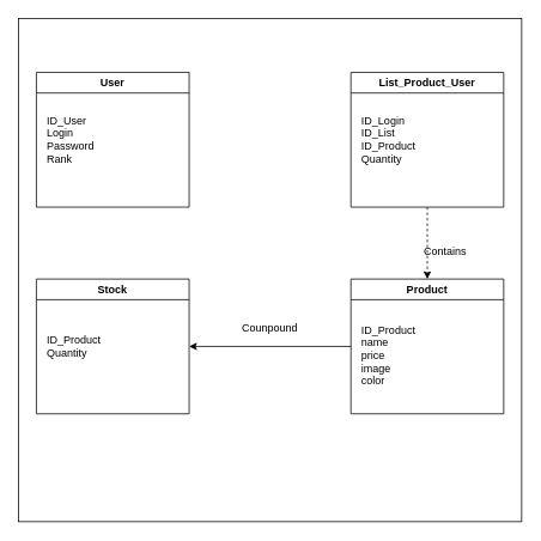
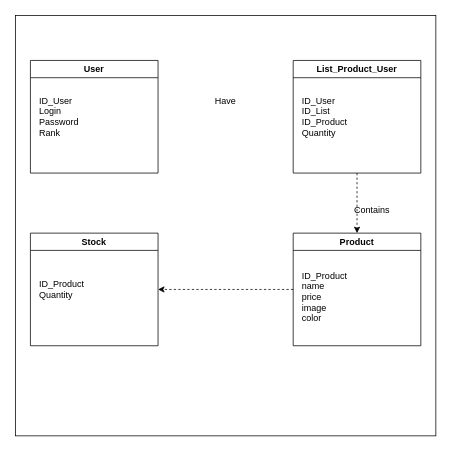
  <mxCell id="0" />
  <mxCell id="1" parent="0" />
  <mxCell id="2" value="" style="whiteSpace=wrap;html=1;aspect=fixed;" vertex="1" parent="1"><mxGeometry x="20" y="20" width="560" height="560" as="geometry" /></mxCell>
  <mxCell id="3" value="User" style="swimlane;whiteSpace=wrap;html=1;" vertex="1" parent="1"><mxGeometry x="40" y="80" width="170" height="150" as="geometry" /></mxCell>
  <mxCell id="4" value="ID_User&lt;br&gt;Login&lt;br&gt;Password&lt;br&gt;Rank" style="text;html=1;align=left;verticalAlign=middle;resizable=0;points=[];autosize=1;strokeColor=none;fillColor=none;" vertex="1" parent="3"><mxGeometry x="10" y="40" width="80" height="70" as="geometry" /></mxCell>
  <mxCell id="5" style="edgeStyle=none;html=1;exitX=0.5;exitY=1;exitDx=0;exitDy=0;entryX=0.5;entryY=0;entryDx=0;entryDy=0;dashed=1;" edge="1" parent="1" source="6" target="9"><mxGeometry relative="1" as="geometry" /></mxCell>
  <mxCell id="6" value="List_Product_User" style="swimlane;whiteSpace=wrap;html=1;" vertex="1" parent="1"><mxGeometry x="390" y="80" width="170" height="150" as="geometry" /></mxCell>
- <mxCell id="7" value="ID_Login&lt;br&gt;ID_List&lt;br&gt;ID_Product&lt;br&gt;Quantity" style="text;html=1;align=left;verticalAlign=middle;resizable=0;points=[];autosize=1;strokeColor=none;fillColor=none;" vertex="1" parent="6"><mxGeometry x="10" y="40" width="80" height="70" as="geometry" /></mxCell>
- <mxCell id="8" style="edgeStyle=none;html=1;exitX=0;exitY=0.5;exitDx=0;exitDy=0;entryX=1;entryY=0.5;entryDx=0;entryDy=0;" edge="1" parent="1" source="9" target="11"><mxGeometry relative="1" as="geometry" /></mxCell>
+ <mxCell id="7" value="ID_User&lt;br&gt;ID_List&lt;br&gt;ID_Product&lt;br&gt;Quantity" style="text;html=1;align=left;verticalAlign=middle;resizable=0;points=[];autosize=1;strokeColor=none;fillColor=none;" vertex="1" parent="6"><mxGeometry x="10" y="40" width="80" height="70" as="geometry" /></mxCell>
+ <mxCell id="8" style="edgeStyle=none;html=1;exitX=0;exitY=0.5;exitDx=0;exitDy=0;entryX=1;entryY=0.5;entryDx=0;entryDy=0;dashed=1;" edge="1" parent="1" source="9" target="11"><mxGeometry relative="1" as="geometry" /></mxCell>
  <mxCell id="9" value="Product" style="swimlane;whiteSpace=wrap;html=1;" vertex="1" parent="1"><mxGeometry x="390" y="310" width="170" height="150" as="geometry" /></mxCell>
  <mxCell id="10" value="ID_Product&lt;br&gt;name&lt;br&gt;price&lt;br&gt;image&lt;br&gt;color" style="text;html=1;align=left;verticalAlign=middle;resizable=0;points=[];autosize=1;strokeColor=none;fillColor=none;" vertex="1" parent="9"><mxGeometry x="10" y="40" width="80" height="90" as="geometry" /></mxCell>
  <mxCell id="11" value="Stock" style="swimlane;whiteSpace=wrap;html=1;" vertex="1" parent="1"><mxGeometry x="40" y="310" width="170" height="150" as="geometry" /></mxCell>
  <mxCell id="12" value="ID_Product&lt;br&gt;Quantity" style="text;html=1;align=left;verticalAlign=middle;resizable=0;points=[];autosize=1;strokeColor=none;fillColor=none;" vertex="1" parent="11"><mxGeometry x="10" y="55" width="80" height="40" as="geometry" /></mxCell>
  <mxCell id="13" value="Contains" style="text;html=1;strokeColor=none;fillColor=none;align=center;verticalAlign=middle;whiteSpace=wrap;rounded=0;" vertex="1" parent="1"><mxGeometry x="465" y="265" width="60" height="30" as="geometry" /></mxCell>
- <mxCell id="15" value="Counpound" style="text;html=1;strokeColor=none;fillColor=none;align=center;verticalAlign=middle;whiteSpace=wrap;rounded=0;" vertex="1" parent="1"><mxGeometry x="270" y="350" width="60" height="30" as="geometry" /></mxCell>
+ <mxCell id="14" value="Have" style="text;html=1;strokeColor=none;fillColor=none;align=center;verticalAlign=middle;whiteSpace=wrap;rounded=0;" vertex="1" parent="1"><mxGeometry x="270" y="120" width="60" height="30" as="geometry" /></mxCell>
